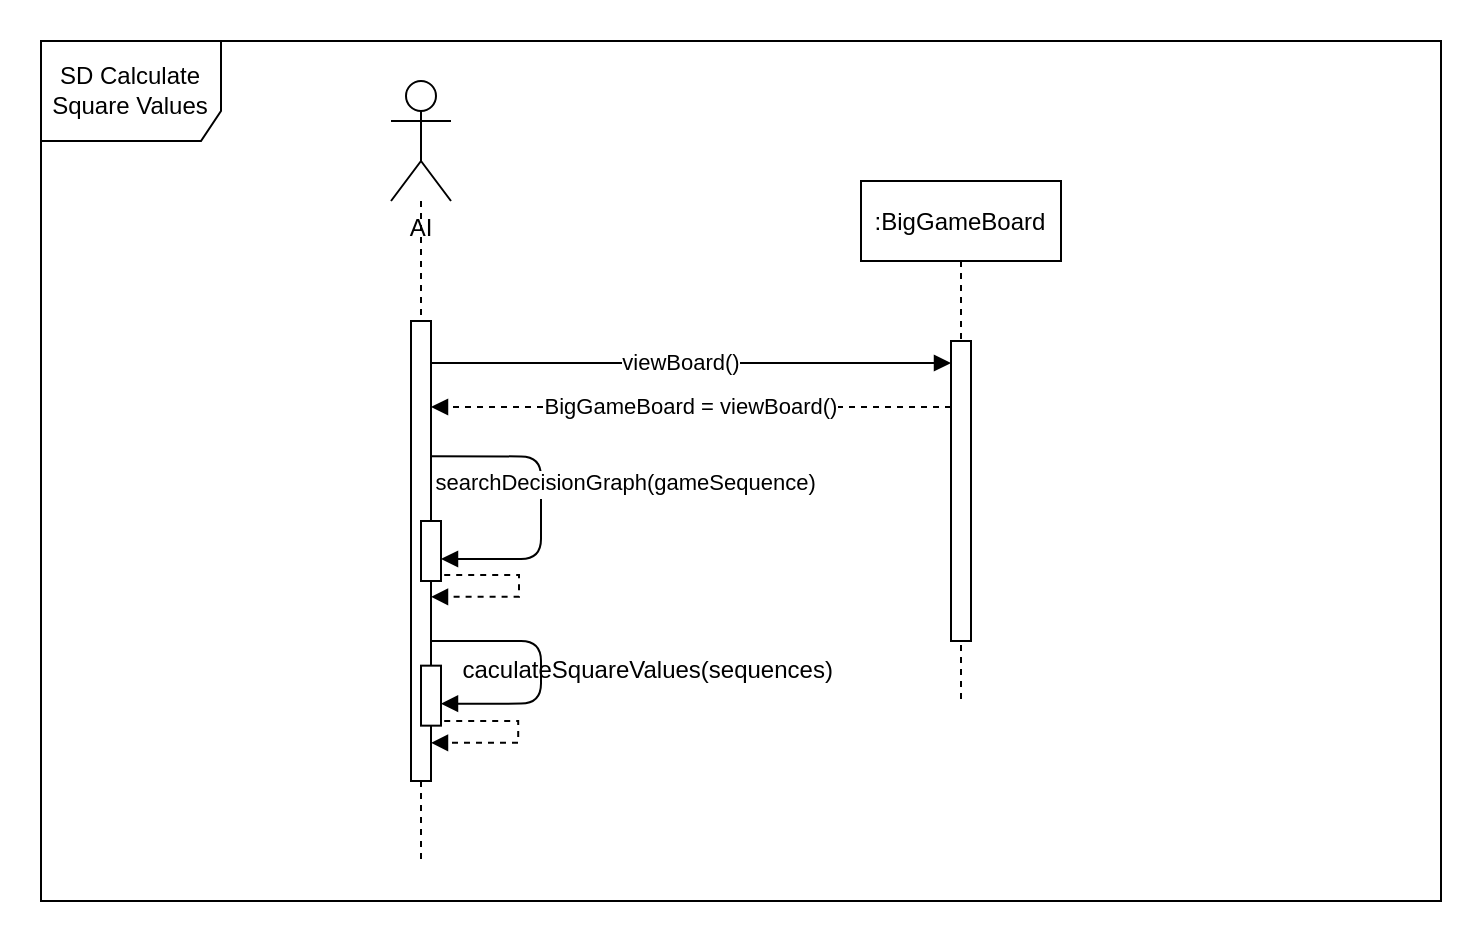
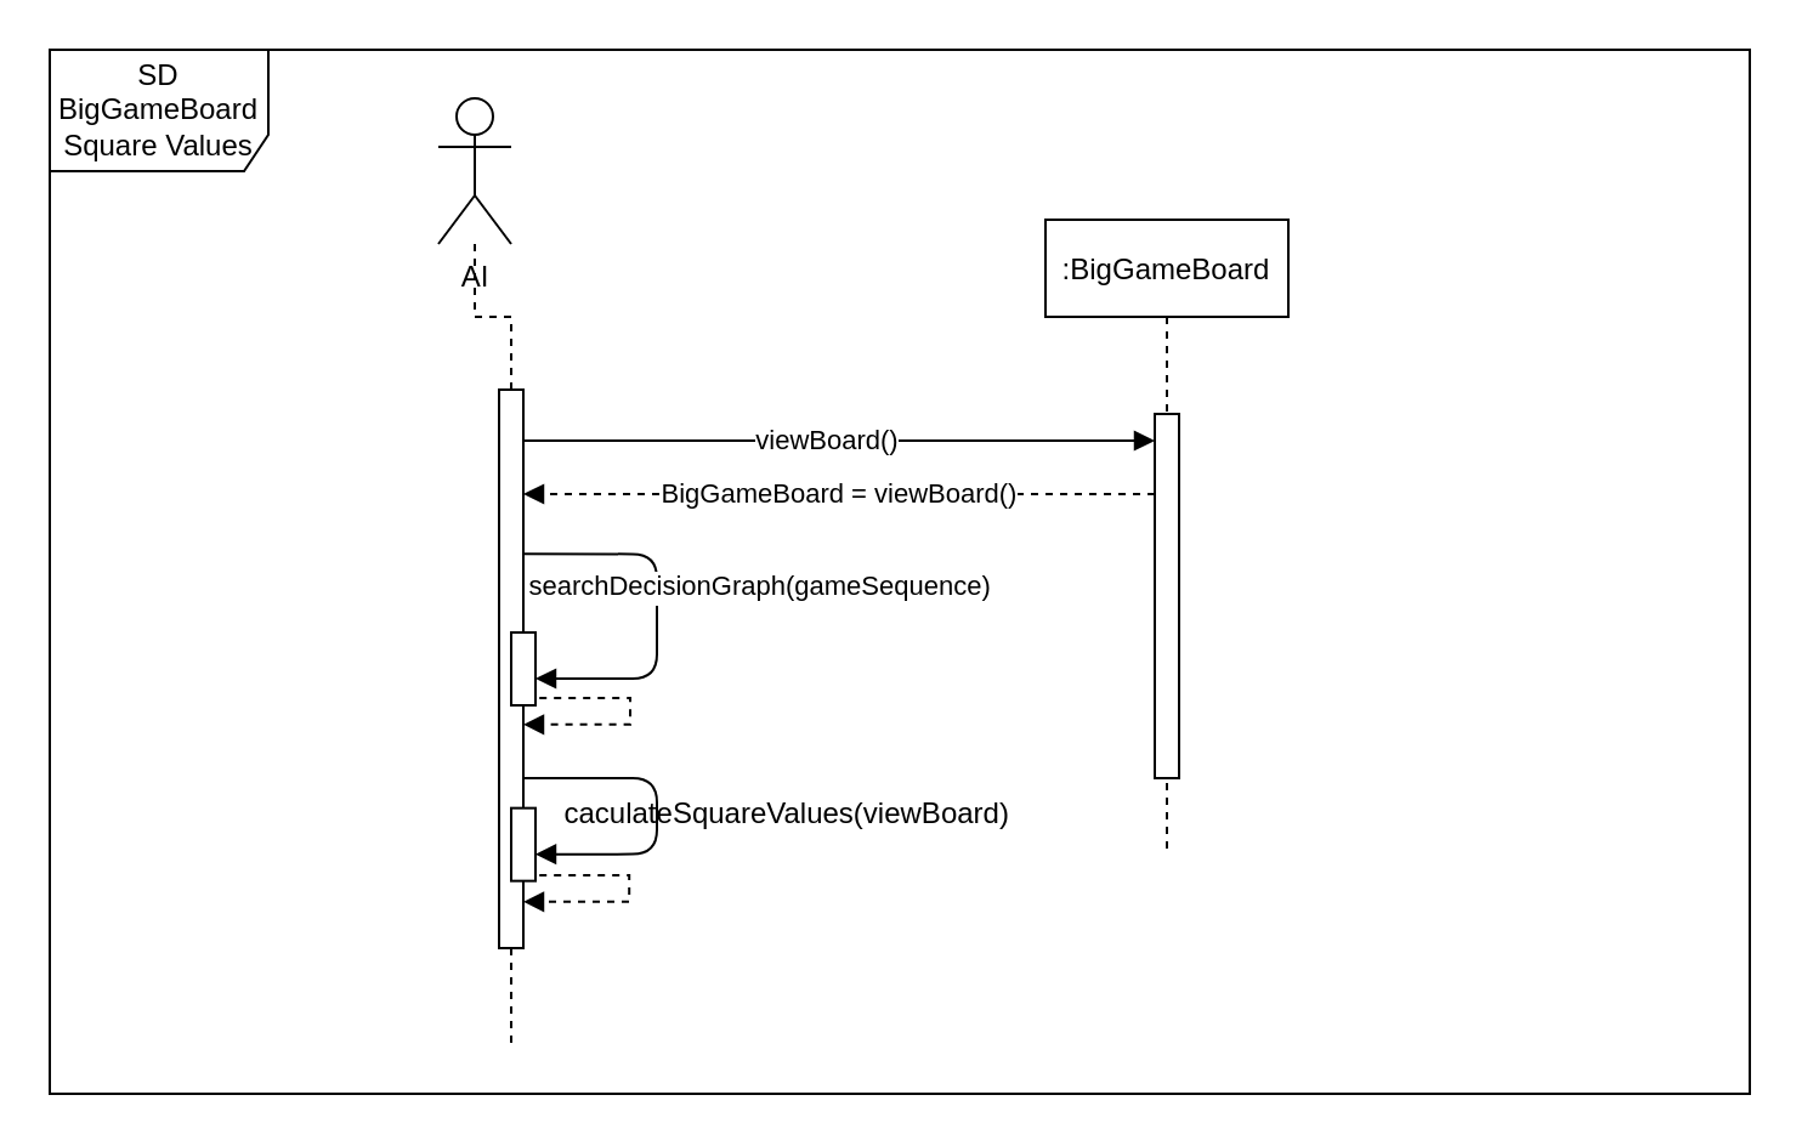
  <mxCell id="0" />
  <mxCell id="1" parent="0" />
  <mxCell id="2" value=":BigGameBoard" style="shape=umlLifeline;perimeter=lifelinePerimeter;container=1;collapsible=0;recursiveResize=0;rounded=0;shadow=0;strokeWidth=1;" vertex="1" parent="1"><mxGeometry x="430" y="90" width="100" height="260" as="geometry" /></mxCell>
  <mxCell id="3" value="" style="points=[];perimeter=orthogonalPerimeter;rounded=0;shadow=0;strokeWidth=1;" vertex="1" parent="2"><mxGeometry x="45" y="80" width="10" height="150" as="geometry" /></mxCell>
  <mxCell id="4" value="                            searchDecisionGraph(gameSequence)" style="verticalAlign=bottom;endArrow=block;shadow=0;strokeWidth=1;edgeStyle=orthogonalEdgeStyle;exitX=0.94;exitY=0.093;exitDx=0;exitDy=0;exitPerimeter=0;" edge="1" parent="1"><mxGeometry relative="1" as="geometry"><mxPoint x="214.4" y="227.67" as="sourcePoint" /><mxPoint x="220" y="279" as="targetPoint" /><Array as="points"><mxPoint x="270" y="228" /><mxPoint x="270" y="279" /></Array></mxGeometry></mxCell>
- <mxCell id="5" value="SD Calculate Square Values" style="shape=umlFrame;whiteSpace=wrap;html=1;width=90;height=50;" vertex="1" parent="1"><mxGeometry x="20" y="20" width="700" height="430" as="geometry" /></mxCell>
+ <mxCell id="5" value="SD BigGameBoard Square Values" style="shape=umlFrame;whiteSpace=wrap;html=1;width=90;height=50;" vertex="1" parent="1"><mxGeometry x="20" y="20" width="700" height="430" as="geometry" /></mxCell>
  <mxCell id="6" style="edgeStyle=orthogonalEdgeStyle;rounded=0;orthogonalLoop=1;jettySize=auto;html=1;endArrow=none;endFill=0;dashed=1;" edge="1" parent="1" source="7" target="10"><mxGeometry relative="1" as="geometry" /></mxCell>
- <mxCell id="7" value="AI" style="shape=umlActor;verticalLabelPosition=bottom;verticalAlign=top;html=1;outlineConnect=0;" vertex="1" parent="1"><mxGeometry x="195" y="40" width="30" height="60" as="geometry" /></mxCell>
+ <mxCell id="7" value="AI" style="shape=umlActor;verticalLabelPosition=bottom;verticalAlign=top;html=1;outlineConnect=0;" vertex="1" parent="1"><mxGeometry x="180" y="40" width="30" height="60" as="geometry" /></mxCell>
  <mxCell id="8" style="edgeStyle=orthogonalEdgeStyle;rounded=0;orthogonalLoop=1;jettySize=auto;html=1;dashed=1;endArrow=none;endFill=0;" edge="1" parent="1" source="10"><mxGeometry relative="1" as="geometry"><mxPoint x="210" y="430" as="targetPoint" /></mxGeometry></mxCell>
  <mxCell id="9" value="viewBoard()" style="edgeStyle=orthogonalEdgeStyle;rounded=0;orthogonalLoop=1;jettySize=auto;html=1;endArrow=block;endFill=1;" edge="1" parent="1"><mxGeometry relative="1" as="geometry"><mxPoint x="209" y="177" as="sourcePoint" /><mxPoint x="475" y="181" as="targetPoint" /><Array as="points"><mxPoint x="209" y="181" /></Array></mxGeometry></mxCell>
  <mxCell id="10" value="" style="points=[];perimeter=orthogonalPerimeter;rounded=0;shadow=0;strokeWidth=1;" vertex="1" parent="1"><mxGeometry x="205" y="160" width="10" height="230" as="geometry" /></mxCell>
  <mxCell id="11" value="" style="points=[];perimeter=orthogonalPerimeter;rounded=0;shadow=0;strokeWidth=1;" vertex="1" parent="1"><mxGeometry x="210" y="260" width="10" height="30" as="geometry" /></mxCell>
  <mxCell id="12" value="BigGameBoard = viewBoard()" style="edgeStyle=orthogonalEdgeStyle;rounded=0;orthogonalLoop=1;jettySize=auto;html=1;endArrow=block;endFill=1;dashed=1;" edge="1" parent="1" source="3"><mxGeometry relative="1" as="geometry"><mxPoint x="480" y="203" as="sourcePoint" /><mxPoint x="215" y="203" as="targetPoint" /><Array as="points"><mxPoint x="410" y="203" /><mxPoint x="410" y="203" /></Array></mxGeometry></mxCell>
  <mxCell id="13" value="" style="verticalAlign=bottom;endArrow=block;shadow=0;strokeWidth=1;edgeStyle=orthogonalEdgeStyle;" edge="1" parent="1" source="10"><mxGeometry x="-0.046" y="40" relative="1" as="geometry"><mxPoint x="214.4" y="300" as="sourcePoint" /><mxPoint x="220" y="351.33" as="targetPoint" /><Array as="points"><mxPoint x="270" y="320" /><mxPoint x="270" y="351" /></Array><mxPoint as="offset" /></mxGeometry></mxCell>
  <mxCell id="14" value="" style="points=[];perimeter=orthogonalPerimeter;rounded=0;shadow=0;strokeWidth=1;" vertex="1" parent="1"><mxGeometry x="210" y="332.33" width="10" height="30" as="geometry" /></mxCell>
  <mxCell id="15" style="edgeStyle=orthogonalEdgeStyle;rounded=0;orthogonalLoop=1;jettySize=auto;html=1;entryX=1.14;entryY=0.964;entryDx=0;entryDy=0;entryPerimeter=0;dashed=1;endArrow=block;endFill=1;" edge="1" parent="1"><mxGeometry relative="1" as="geometry"><mxPoint x="221.6" y="360" as="sourcePoint" /><mxPoint x="215" y="370.92" as="targetPoint" /><Array as="points"><mxPoint x="258.6" y="360" /><mxPoint x="258.6" y="371" /></Array></mxGeometry></mxCell>
  <mxCell id="16" style="edgeStyle=orthogonalEdgeStyle;rounded=0;orthogonalLoop=1;jettySize=auto;html=1;entryX=1.14;entryY=0.964;entryDx=0;entryDy=0;entryPerimeter=0;dashed=1;endArrow=block;endFill=1;" edge="1" parent="1"><mxGeometry relative="1" as="geometry"><mxPoint x="221.6" y="287" as="sourcePoint" /><mxPoint x="215" y="297.92" as="targetPoint" /><Array as="points"><mxPoint x="259" y="287" /><mxPoint x="259" y="298" /></Array></mxGeometry></mxCell>
- <mxCell id="17" value="&amp;nbsp; &amp;nbsp; &amp;nbsp; &amp;nbsp; &amp;nbsp; &amp;nbsp; &amp;nbsp; &amp;nbsp; &amp;nbsp; &amp;nbsp; caculateSquareValues(sequences)" style="text;html=1;align=center;verticalAlign=middle;resizable=0;points=[];autosize=1;strokeColor=none;fillColor=none;" vertex="1" parent="1"><mxGeometry x="150" y="320" width="280" height="30" as="geometry" /></mxCell>
+ <mxCell id="17" value="&amp;nbsp; &amp;nbsp; &amp;nbsp; &amp;nbsp; &amp;nbsp; &amp;nbsp; &amp;nbsp; &amp;nbsp; &amp;nbsp; &amp;nbsp; caculateSquareValues(viewBoard)" style="text;html=1;align=center;verticalAlign=middle;resizable=0;points=[];autosize=1;strokeColor=none;fillColor=none;" vertex="1" parent="1"><mxGeometry x="150" y="320" width="280" height="30" as="geometry" /></mxCell>
